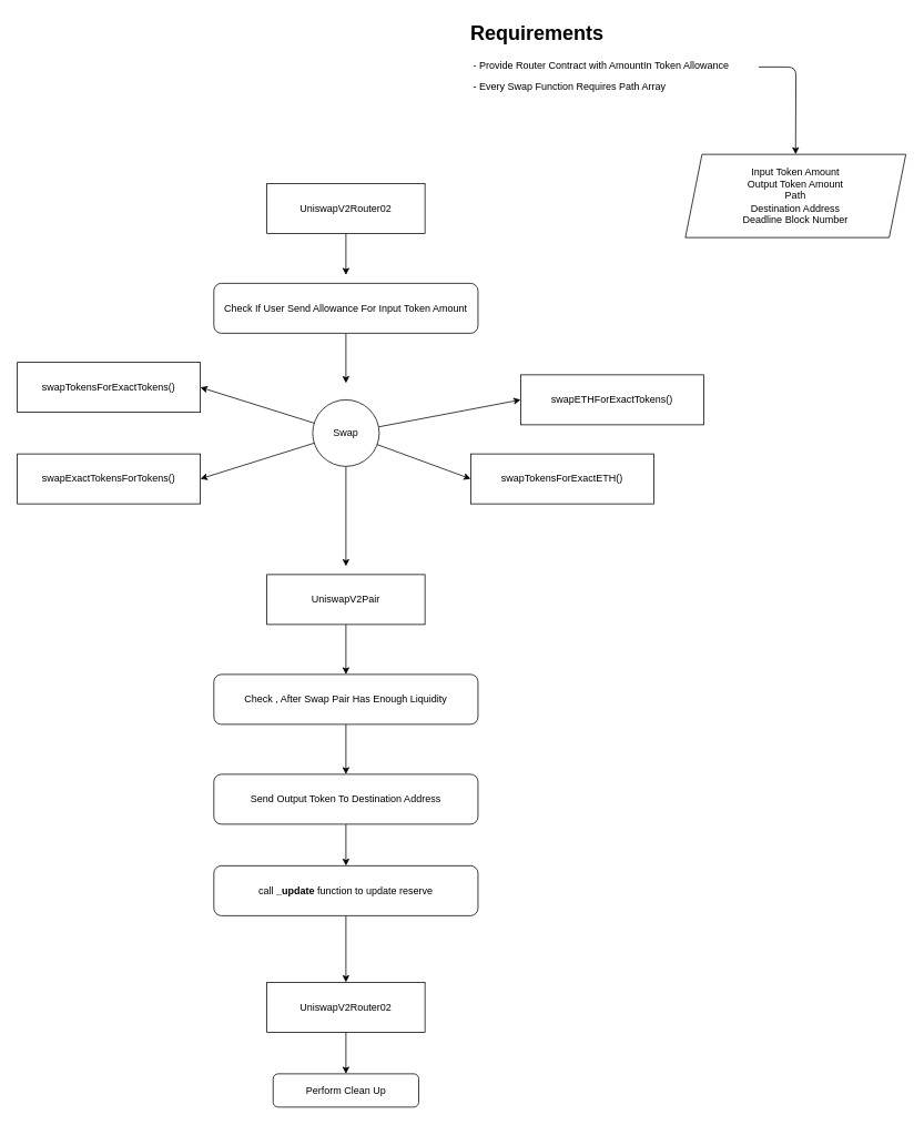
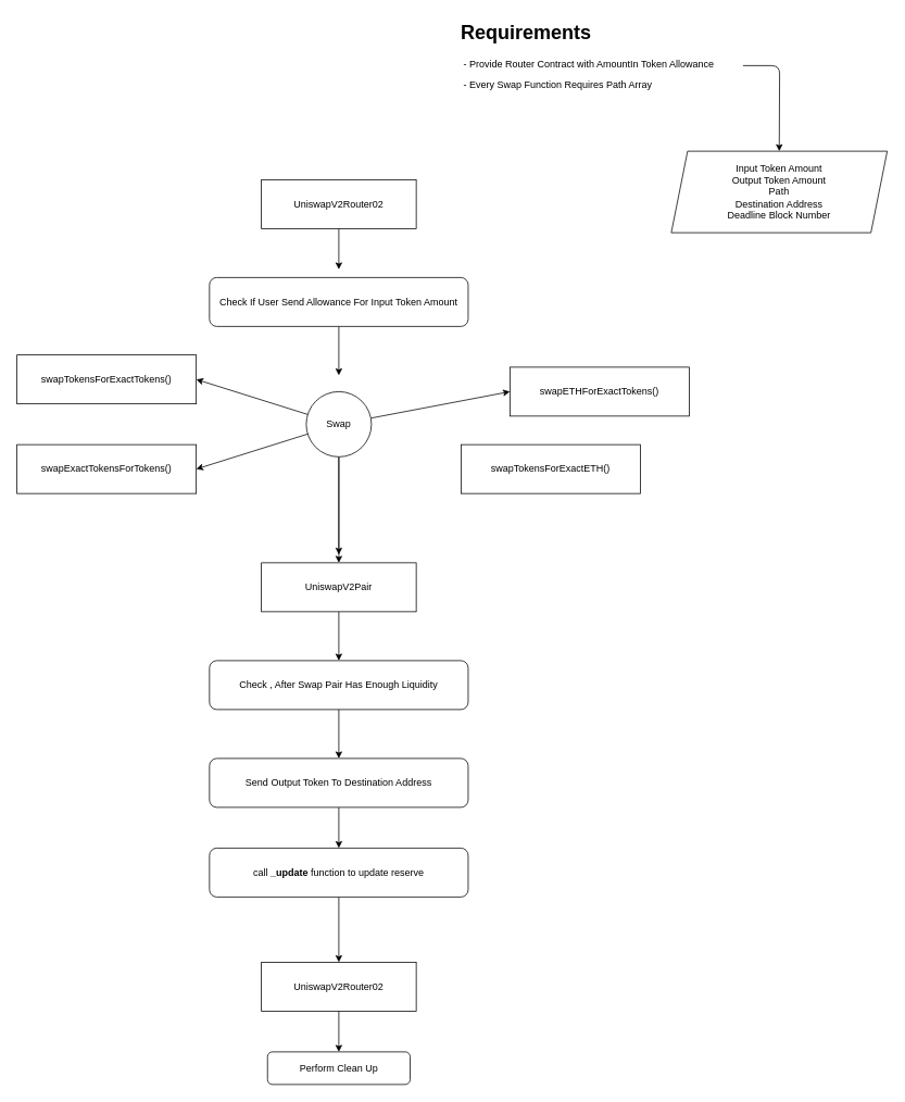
  <mxCell id="0" />
  <mxCell id="1" parent="0" />
  <mxCell id="2" style="edgeStyle=none;html=1;" edge="1" parent="1" source="3"><mxGeometry relative="1" as="geometry"><mxPoint x="415" y="330" as="targetPoint" /></mxGeometry></mxCell>
  <mxCell id="3" value="UniswapV2Router02" style="rounded=0;whiteSpace=wrap;html=1;" vertex="1" parent="1"><mxGeometry x="320" y="220" width="190" height="60" as="geometry" /></mxCell>
  <mxCell id="4" style="edgeStyle=none;html=1;entryX=0.5;entryY=0;entryDx=0;entryDy=0;" edge="1" parent="1" target="29"><mxGeometry relative="1" as="geometry"><mxPoint x="911" y="80" as="sourcePoint" /><Array as="points"><mxPoint x="956" y="80" /></Array></mxGeometry></mxCell>
  <mxCell id="5" value="&lt;h1&gt;Requirements&lt;/h1&gt;&lt;p&gt;&amp;nbsp;- Provide Router Contract with AmountIn Token Allowance&lt;/p&gt;&lt;p&gt;&amp;nbsp;- Every Swap Function Requires Path Array&lt;/p&gt;" style="text;html=1;strokeColor=none;fillColor=none;spacing=5;spacingTop=-20;whiteSpace=wrap;overflow=hidden;rounded=0;" vertex="1" parent="1"><mxGeometry x="560" y="20" width="330" height="120" as="geometry" /></mxCell>
  <mxCell id="6" style="edgeStyle=none;html=1;entryX=1;entryY=0.5;entryDx=0;entryDy=0;" edge="1" parent="1" source="11" target="12"><mxGeometry relative="1" as="geometry"><mxPoint x="250" y="520" as="targetPoint" /></mxGeometry></mxCell>
  <mxCell id="7" style="edgeStyle=none;html=1;entryX=0;entryY=0.5;entryDx=0;entryDy=0;" edge="1" parent="1" source="11" target="14"><mxGeometry relative="1" as="geometry"><mxPoint x="590" y="465" as="targetPoint" /></mxGeometry></mxCell>
- <mxCell id="8" style="edgeStyle=none;html=1;entryX=0;entryY=0.5;entryDx=0;entryDy=0;" edge="1" parent="1" source="11" target="15"><mxGeometry relative="1" as="geometry"><mxPoint x="590" y="575" as="targetPoint" /></mxGeometry></mxCell>
+ <mxCell id="8" style="edgeStyle=none;html=1;" edge="1" parent="1" source="11" target="17"><mxGeometry relative="1" as="geometry"><mxPoint x="590" y="575" as="targetPoint" /></mxGeometry></mxCell>
  <mxCell id="9" style="edgeStyle=none;html=1;entryX=1;entryY=0.5;entryDx=0;entryDy=0;" edge="1" parent="1" source="11" target="13"><mxGeometry relative="1" as="geometry" /></mxCell>
  <mxCell id="10" style="edgeStyle=none;html=1;" edge="1" parent="1" source="11"><mxGeometry relative="1" as="geometry"><mxPoint x="415" y="680" as="targetPoint" /></mxGeometry></mxCell>
  <mxCell id="11" value="Swap" style="ellipse;whiteSpace=wrap;html=1;aspect=fixed;" vertex="1" parent="1"><mxGeometry x="375" y="480" width="80" height="80" as="geometry" /></mxCell>
  <mxCell id="12" value="swapTokensForExactTokens()" style="rounded=0;whiteSpace=wrap;html=1;" vertex="1" parent="1"><mxGeometry x="20" y="435" width="220" height="60" as="geometry" /></mxCell>
  <mxCell id="13" value="swapExactTokensForTokens()" style="rounded=0;whiteSpace=wrap;html=1;" vertex="1" parent="1"><mxGeometry x="20" y="545" width="220" height="60" as="geometry" /></mxCell>
  <mxCell id="14" value="swapETHForExactTokens()" style="rounded=0;whiteSpace=wrap;html=1;" vertex="1" parent="1"><mxGeometry x="625" y="450" width="220" height="60" as="geometry" /></mxCell>
  <mxCell id="15" value="swapTokensForExactETH()" style="rounded=0;whiteSpace=wrap;html=1;" vertex="1" parent="1"><mxGeometry x="565" y="545" width="220" height="60" as="geometry" /></mxCell>
  <mxCell id="16" style="edgeStyle=none;html=1;entryX=0.5;entryY=0;entryDx=0;entryDy=0;" edge="1" parent="1" source="17" target="19"><mxGeometry relative="1" as="geometry"><mxPoint x="415" y="800" as="targetPoint" /></mxGeometry></mxCell>
  <mxCell id="17" value="UniswapV2Pair" style="rounded=0;whiteSpace=wrap;html=1;" vertex="1" parent="1"><mxGeometry x="320" y="690" width="190" height="60" as="geometry" /></mxCell>
  <mxCell id="18" style="edgeStyle=none;html=1;entryX=0.5;entryY=0;entryDx=0;entryDy=0;" edge="1" parent="1" source="19" target="21"><mxGeometry relative="1" as="geometry" /></mxCell>
  <mxCell id="19" value="Check , After Swap Pair Has Enough Liquidity" style="rounded=1;whiteSpace=wrap;html=1;" vertex="1" parent="1"><mxGeometry x="256.25" y="810" width="317.5" height="60" as="geometry" /></mxCell>
  <mxCell id="20" style="edgeStyle=none;html=1;entryX=0.5;entryY=0;entryDx=0;entryDy=0;" edge="1" parent="1" source="21" target="23"><mxGeometry relative="1" as="geometry" /></mxCell>
  <mxCell id="21" value="Send Output Token To Destination Address" style="rounded=1;whiteSpace=wrap;html=1;" vertex="1" parent="1"><mxGeometry x="256.25" y="930" width="317.5" height="60" as="geometry" /></mxCell>
  <mxCell id="22" style="edgeStyle=none;html=1;entryX=0.5;entryY=0;entryDx=0;entryDy=0;" edge="1" parent="1" source="23" target="25"><mxGeometry relative="1" as="geometry" /></mxCell>
  <mxCell id="23" value="call &lt;b&gt;_update&lt;/b&gt; function to update reserve" style="rounded=1;whiteSpace=wrap;html=1;" vertex="1" parent="1"><mxGeometry x="256.25" y="1040" width="317.5" height="60" as="geometry" /></mxCell>
  <mxCell id="24" style="edgeStyle=none;html=1;entryX=0.5;entryY=0;entryDx=0;entryDy=0;" edge="1" parent="1" source="25" target="26"><mxGeometry relative="1" as="geometry" /></mxCell>
  <mxCell id="25" value="UniswapV2Router02" style="rounded=0;whiteSpace=wrap;html=1;" vertex="1" parent="1"><mxGeometry x="320" y="1180" width="190" height="60" as="geometry" /></mxCell>
  <mxCell id="26" value="Perform Clean Up" style="rounded=1;whiteSpace=wrap;html=1;" vertex="1" parent="1"><mxGeometry x="327.5" y="1290" width="175" height="40" as="geometry" /></mxCell>
  <mxCell id="27" style="edgeStyle=none;html=1;" edge="1" parent="1" source="28"><mxGeometry relative="1" as="geometry"><mxPoint x="415" y="460" as="targetPoint" /></mxGeometry></mxCell>
  <mxCell id="28" value="Check If User Send Allowance For Input Token Amount" style="rounded=1;whiteSpace=wrap;html=1;" vertex="1" parent="1"><mxGeometry x="256.25" y="340" width="317.5" height="60" as="geometry" /></mxCell>
  <mxCell id="29" value="Input Token Amount&lt;br&gt;Output Token Amount&lt;br&gt;Path&lt;br&gt;Destination Address&lt;br&gt;Deadline Block Number" style="shape=parallelogram;perimeter=parallelogramPerimeter;whiteSpace=wrap;html=1;fixedSize=1;" vertex="1" parent="1"><mxGeometry x="823" y="185" width="265" height="100" as="geometry" /></mxCell>
